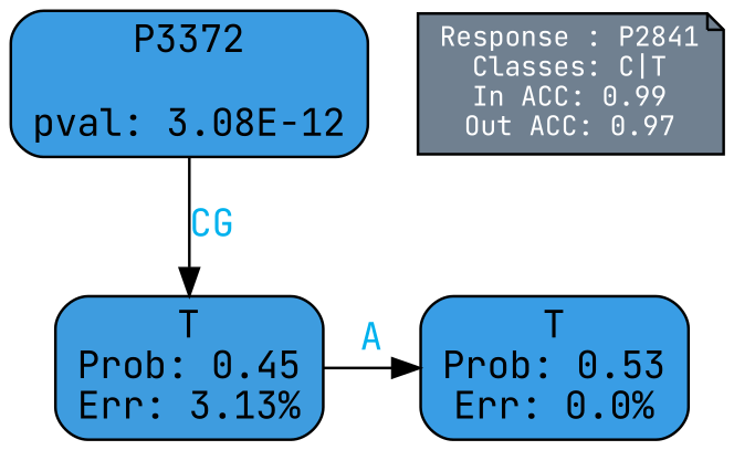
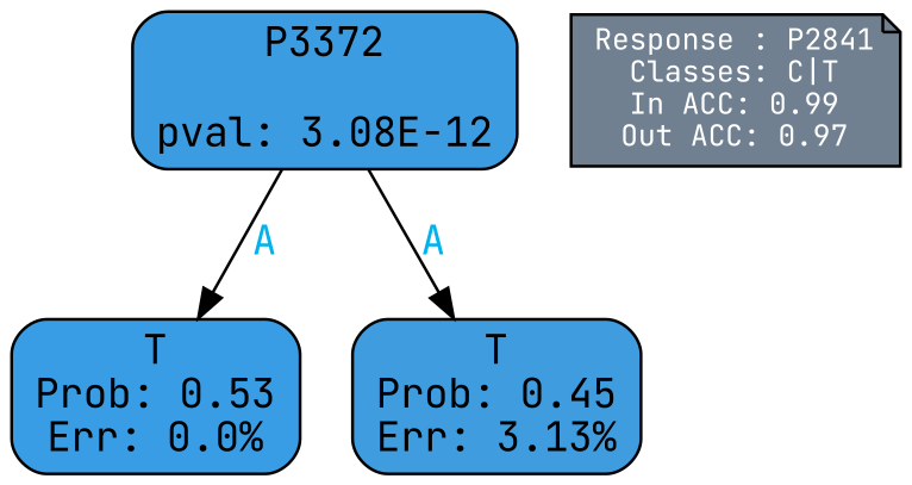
  digraph {
    fontname="JetBrains Mono"
    ranksep=equally
    splines=polylines
    node [color=black fontname="JetBrains Mono" shape=box style="filled, rounded"]
    edge [fontcolor=deepskyblue2 fontname="JetBrains Mono"]
    n1 [fillcolor="#399de5" label="T\nProb: 0.53\nErr: 0.0%"]
    n2 [fillcolor="#3e9cdf" label="T\nProb: 0.45\nErr: 3.13%"]
    n3 [align=left fillcolor=slategray fontcolor=white fontsize=10 label="Response : P2841\nClasses: C|T\nIn ACC: 0.99\nOut ACC: 0.97\n" shape=note style=filled]
    n4 [fillcolor="#3b9ce2" label="P3372\n\npval: 3.08E-12"]
    subgraph sub_1 {
      rank=same
      n1
      n2
    }
    subgraph sub_2 {
      rank=same
      n3
      n4
    }
-   n2 -> n1 [label=A]
-   n4 -> n2 [label=CG]
+   n4 -> n1 [label=A]
+   n4 -> n2 [label=A]
  }
